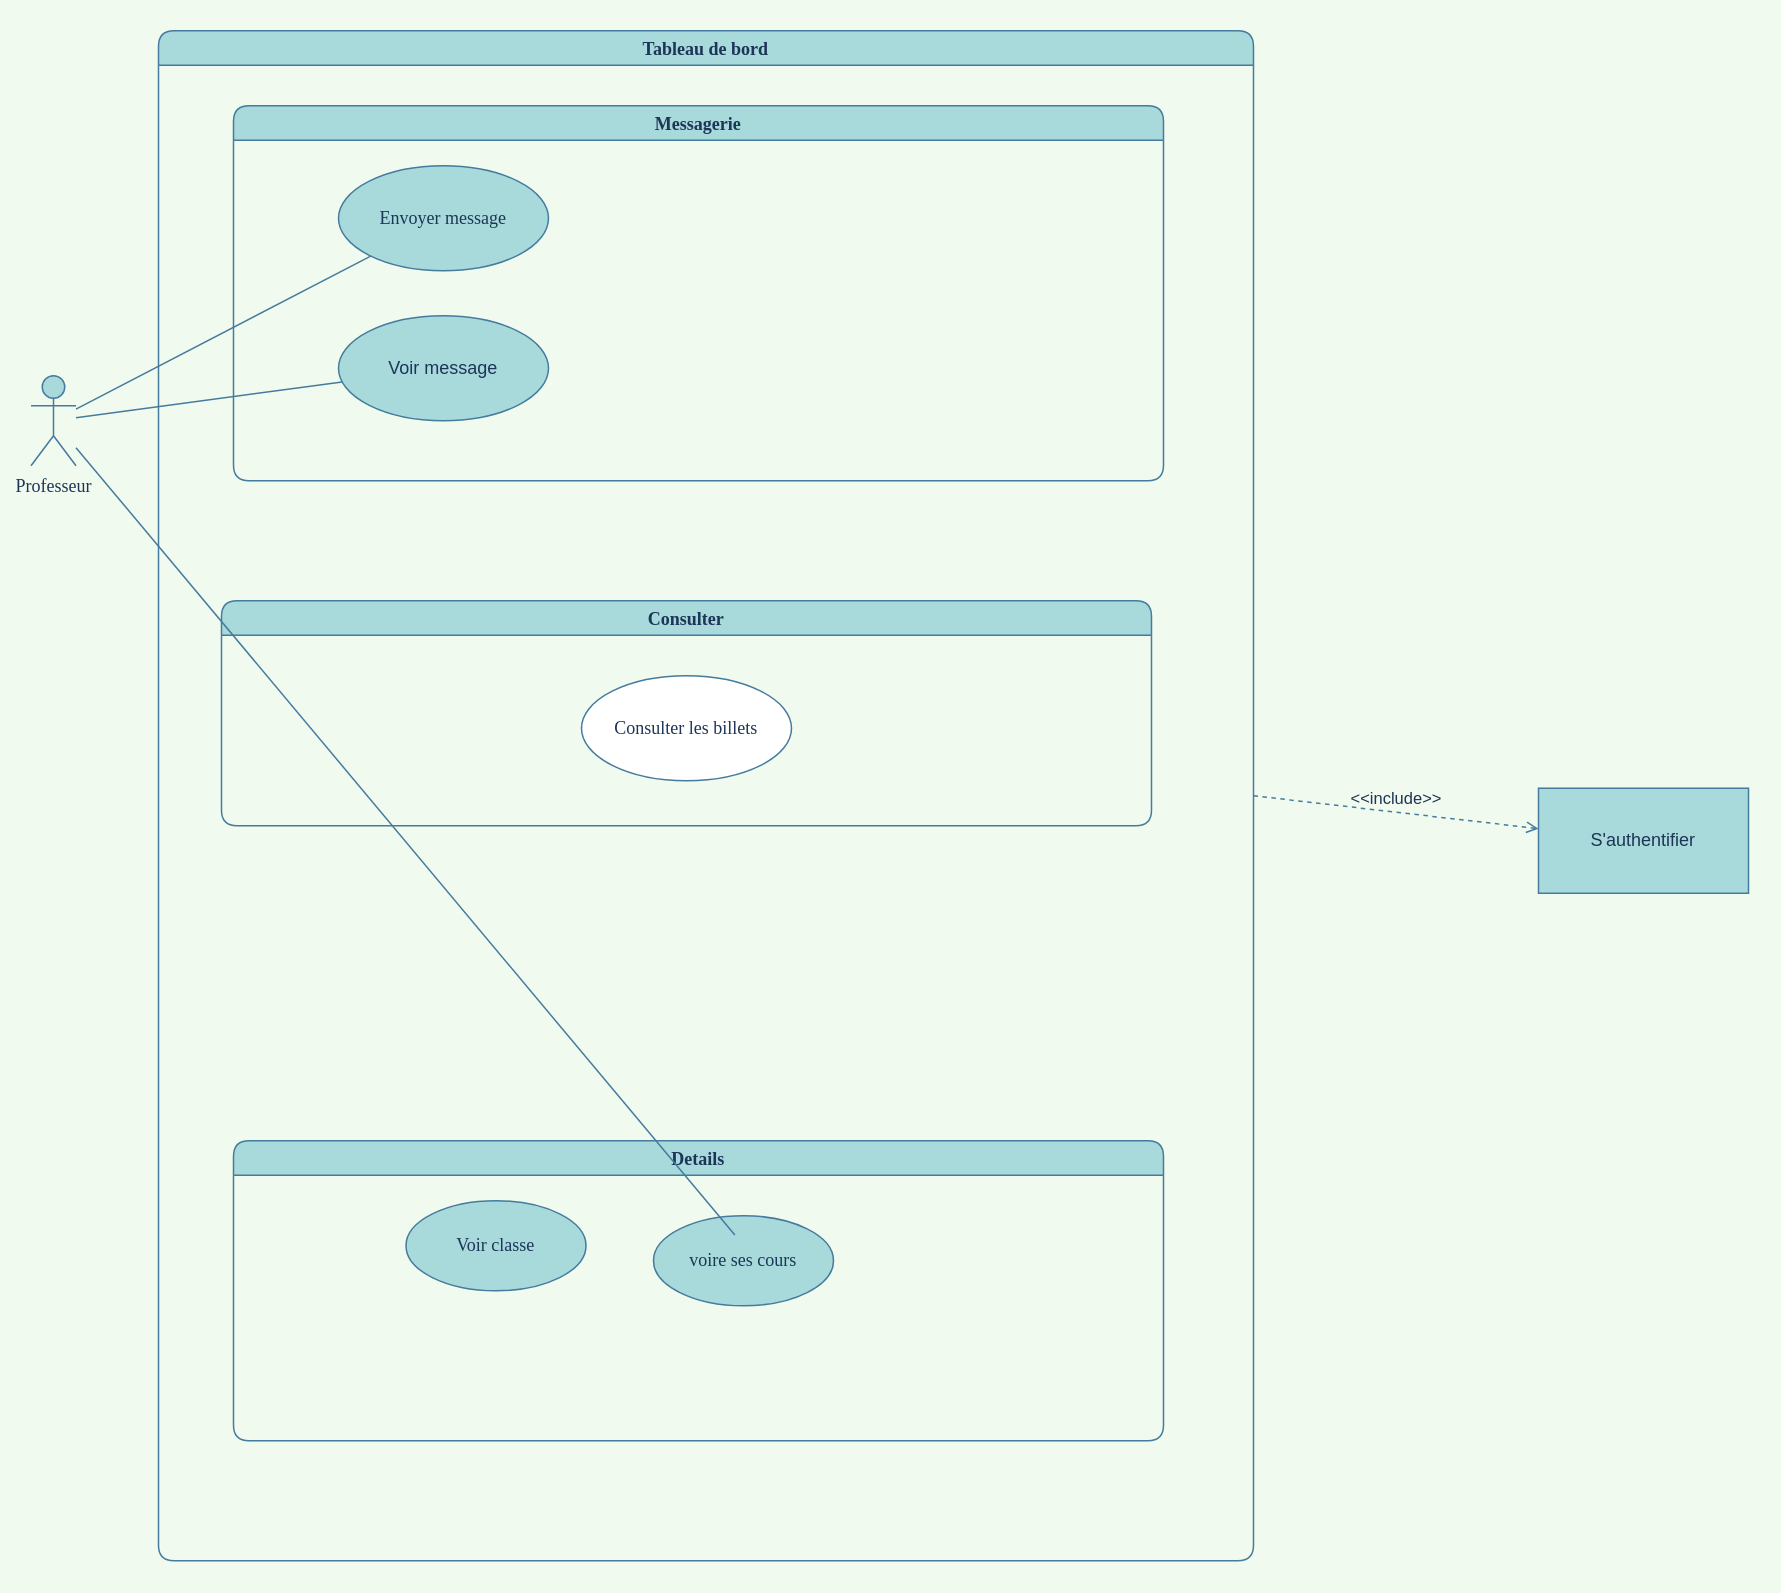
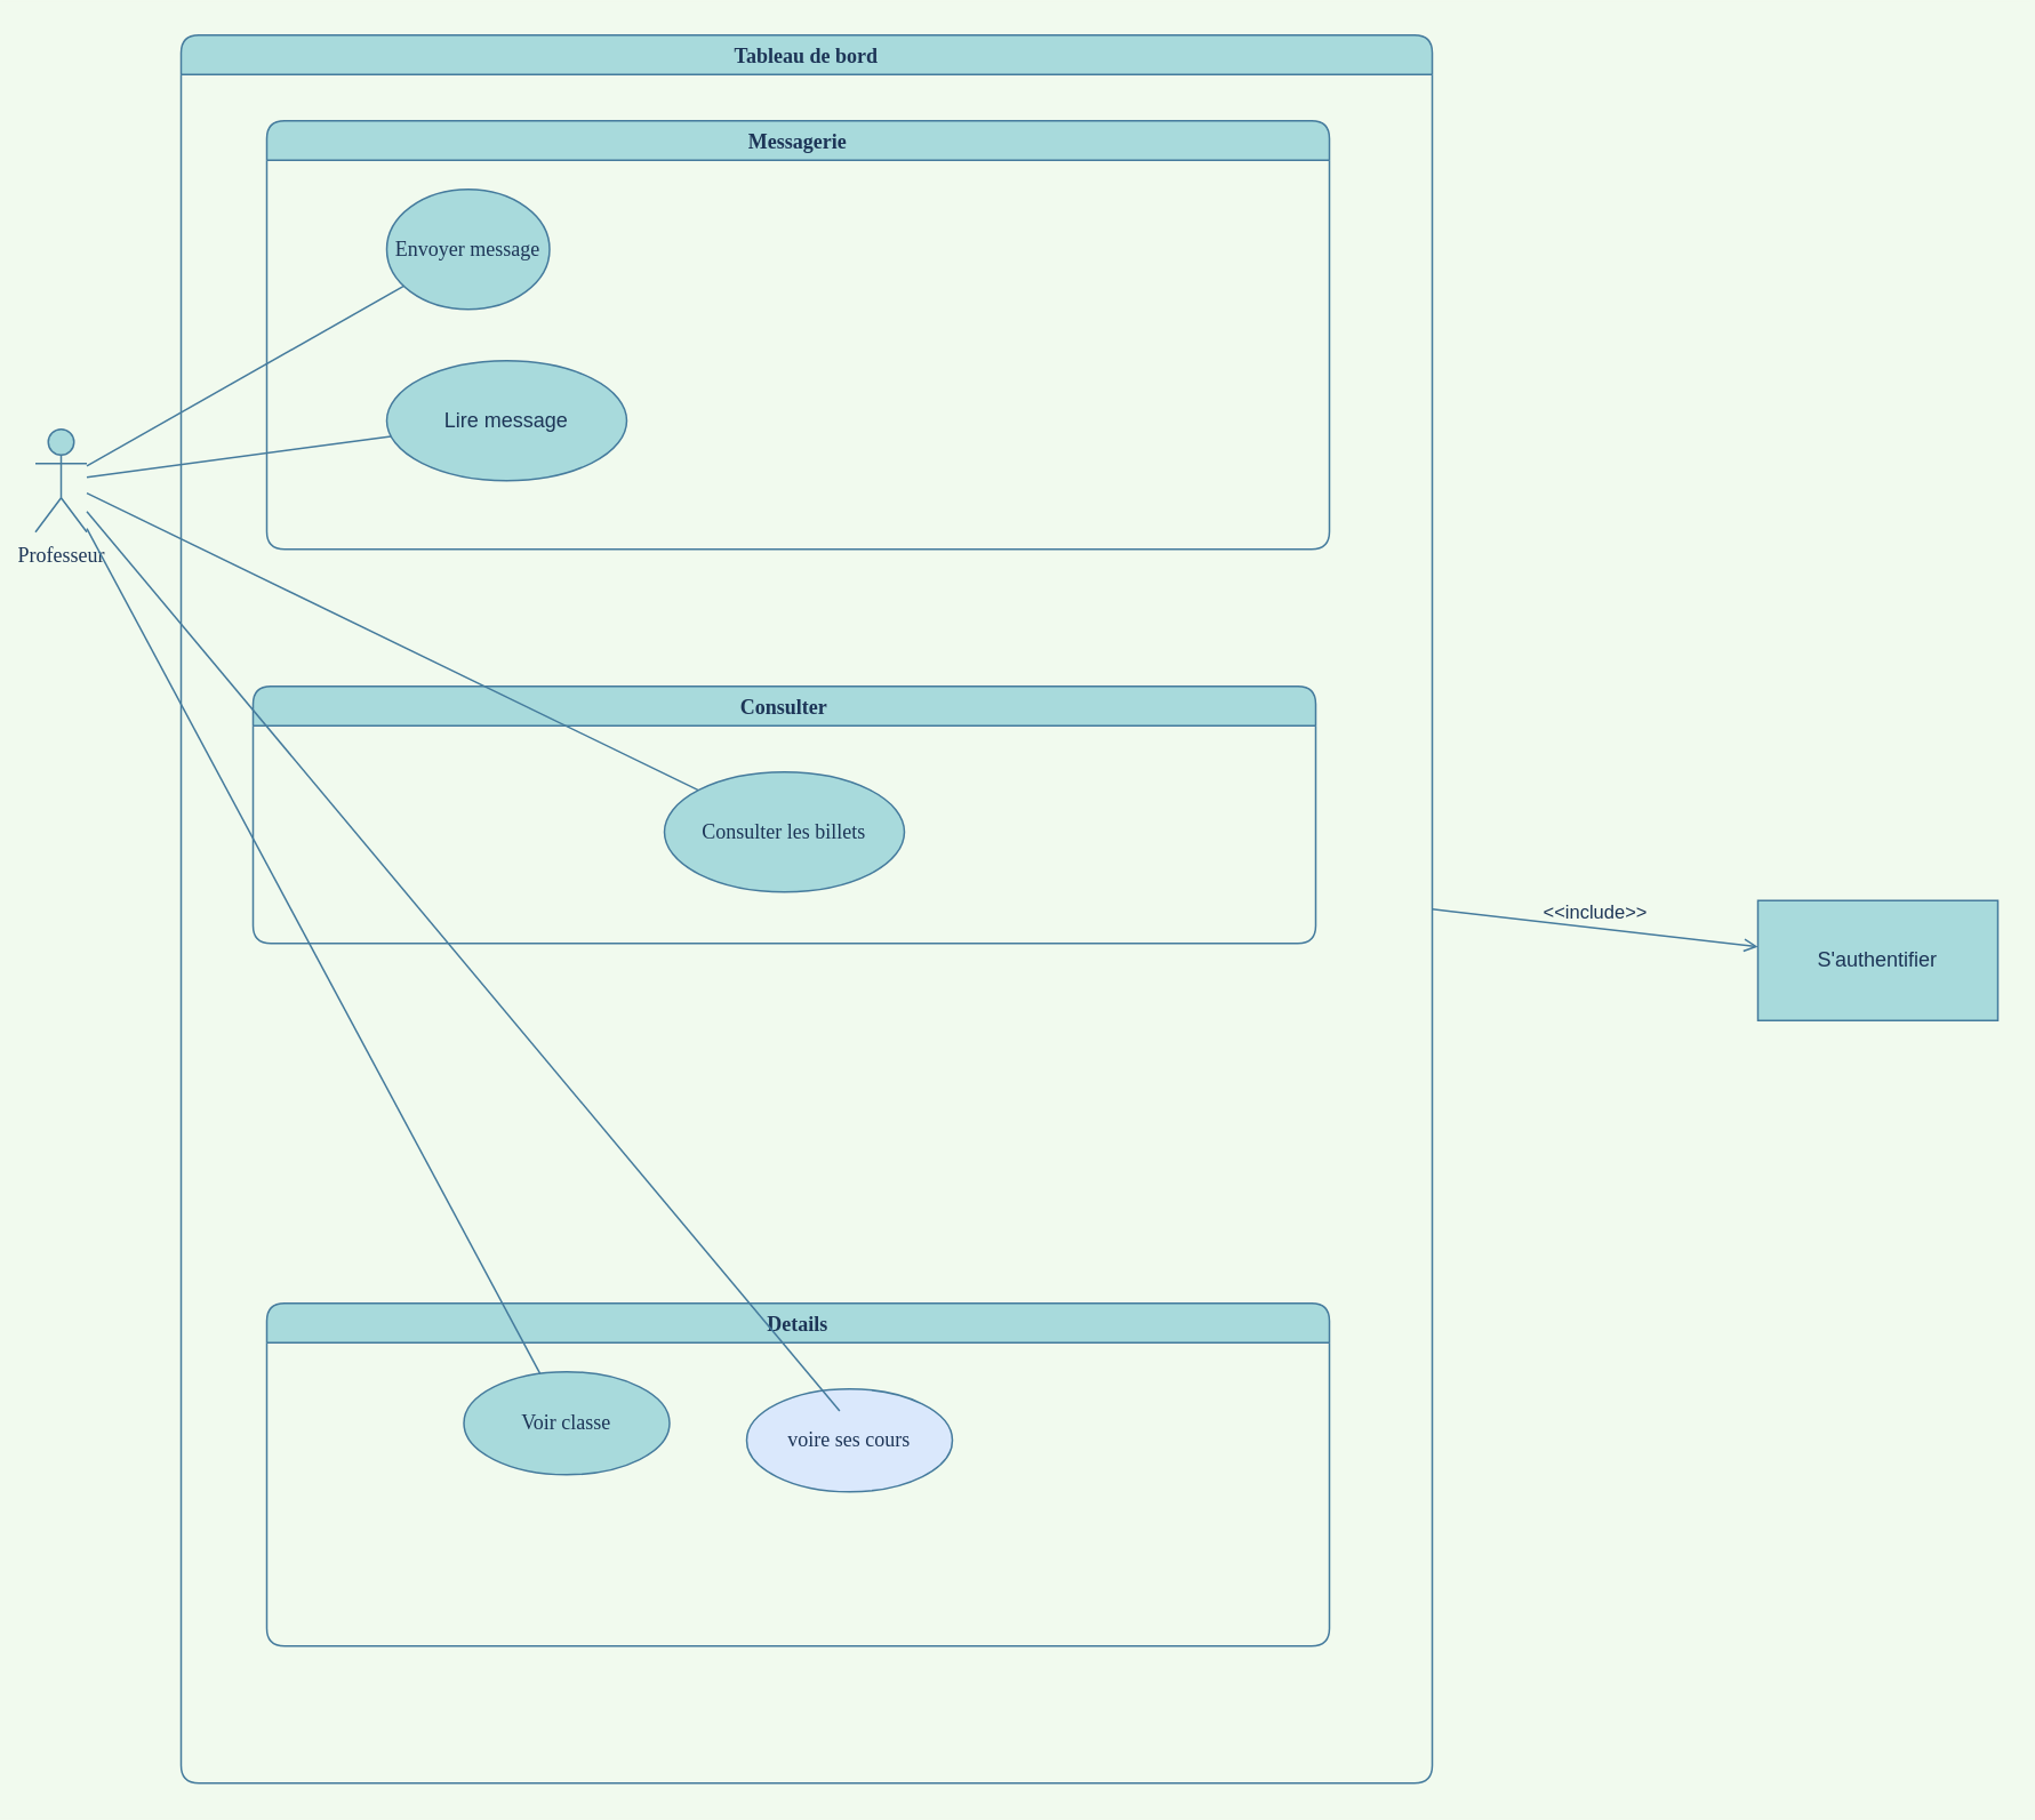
  <mxCell id="0" />
  <mxCell id="1" parent="0" />
  <mxCell id="2" value="&lt;div&gt;Professeur&lt;/div&gt;&lt;div&gt;&lt;br&gt;&lt;/div&gt;" style="shape=umlActor;verticalLabelPosition=bottom;verticalAlign=top;html=1;fontFamily=Tahoma;rounded=1;fillColor=#A8DADC;strokeColor=#457B9D;fontColor=#1D3557;" vertex="1" parent="1"><mxGeometry x="20" y="250" width="30" height="60" as="geometry" /></mxCell>
  <mxCell id="3" value="Tableau de bord" style="swimlane;fontFamily=Tahoma;rounded=1;fillColor=#A8DADC;strokeColor=#457B9D;fontColor=#1D3557;" vertex="1" parent="1"><mxGeometry x="105" y="20" width="730" height="1020" as="geometry"><mxRectangle x="190" y="220" width="90" height="30" as="alternateBounds" /></mxGeometry></mxCell>
  <mxCell id="4" value="Messagerie" style="swimlane;startSize=23;fontFamily=Tahoma;rounded=1;fillColor=#A8DADC;strokeColor=#457B9D;fontColor=#1D3557;" vertex="1" parent="3"><mxGeometry x="50" y="50" width="620" height="250" as="geometry" /></mxCell>
- <mxCell id="5" value="Envoyer message" style="ellipse;whiteSpace=wrap;html=1;fontFamily=Tahoma;rounded=1;fillColor=#A8DADC;strokeColor=#457B9D;fontColor=#1D3557;" vertex="1" parent="4"><mxGeometry x="70" y="40" width="140" height="70" as="geometry" /></mxCell>
- <mxCell id="6" value="&lt;div&gt;Voir message&lt;/div&gt;" style="ellipse;whiteSpace=wrap;html=1;rounded=1;fillColor=#A8DADC;strokeColor=#457B9D;fontColor=#1D3557;" vertex="1" parent="4"><mxGeometry x="70" y="140" width="140" height="70" as="geometry" /></mxCell>
+ <mxCell id="5" value="Envoyer message" style="ellipse;whiteSpace=wrap;html=1;fontFamily=Tahoma;rounded=1;fillColor=#A8DADC;strokeColor=#457B9D;fontColor=#1D3557;" vertex="1" parent="4"><mxGeometry x="70" y="40" width="95" height="70" as="geometry" /></mxCell>
+ <mxCell id="6" value="&lt;div&gt;Lire message&lt;/div&gt;" style="ellipse;whiteSpace=wrap;html=1;rounded=1;fillColor=#A8DADC;strokeColor=#457B9D;fontColor=#1D3557;" vertex="1" parent="4"><mxGeometry x="70" y="140" width="140" height="70" as="geometry" /></mxCell>
  <mxCell id="7" value="Consulter" style="swimlane;fontFamily=Tahoma;rounded=1;fillColor=#A8DADC;strokeColor=#457B9D;fontColor=#1D3557;" vertex="1" parent="3"><mxGeometry x="42" y="380" width="620" height="150" as="geometry" /></mxCell>
- <mxCell id="8" value="&lt;div&gt;Consulter les billets&lt;/div&gt;" style="ellipse;whiteSpace=wrap;html=1;fontFamily=Tahoma;rounded=1;fillColor=#ffffff;strokeColor=#457B9D;fontColor=#1D3557;" vertex="1" parent="7"><mxGeometry x="240" y="50" width="140" height="70" as="geometry" /></mxCell>
+ <mxCell id="8" value="&lt;div&gt;Consulter les billets&lt;/div&gt;" style="ellipse;whiteSpace=wrap;html=1;fontFamily=Tahoma;rounded=1;fillColor=#A8DADC;strokeColor=#457B9D;fontColor=#1D3557;" vertex="1" parent="7"><mxGeometry x="240" y="50" width="140" height="70" as="geometry" /></mxCell>
  <mxCell id="9" value="Details" style="swimlane;fontFamily=Tahoma;rounded=1;fillColor=#A8DADC;strokeColor=#457B9D;fontColor=#1D3557;" vertex="1" parent="3"><mxGeometry x="50" y="740" width="620" height="200" as="geometry" /></mxCell>
  <mxCell id="10" value="Voir classe" style="ellipse;whiteSpace=wrap;html=1;fontFamily=Tahoma;rounded=1;fillColor=#A8DADC;strokeColor=#457B9D;fontColor=#1D3557;" vertex="1" parent="9"><mxGeometry x="115" y="40" width="120" height="60" as="geometry" /></mxCell>
- <mxCell id="11" value="voire ses cours" style="ellipse;whiteSpace=wrap;html=1;fontFamily=Tahoma;rounded=1;fillColor=#A8DADC;strokeColor=#457B9D;fontColor=#1D3557;" vertex="1" parent="9"><mxGeometry x="280" y="50" width="120" height="60" as="geometry" /></mxCell>
+ <mxCell id="11" value="voire ses cours" style="ellipse;whiteSpace=wrap;html=1;fontFamily=Tahoma;rounded=1;fillColor=#dae8fc;strokeColor=#457B9D;fontColor=#1D3557;" vertex="1" parent="9"><mxGeometry x="280" y="50" width="120" height="60" as="geometry" /></mxCell>
  <mxCell id="12" value="" style="endArrow=none;html=1;rounded=1;labelBackgroundColor=#F1FAEE;strokeColor=#457B9D;fontColor=#1D3557;" edge="1" parent="1" source="2" target="5"><mxGeometry width="50" height="50" relative="1" as="geometry"><mxPoint x="475" y="380" as="sourcePoint" /><mxPoint x="525" y="330" as="targetPoint" /></mxGeometry></mxCell>
  <mxCell id="13" value="" style="endArrow=none;html=1;rounded=1;labelBackgroundColor=#F1FAEE;strokeColor=#457B9D;fontColor=#1D3557;" edge="1" parent="1" source="2" target="6"><mxGeometry width="50" height="50" relative="1" as="geometry"><mxPoint x="95" y="219.171" as="sourcePoint" /><mxPoint x="285.382" y="208.653" as="targetPoint" /></mxGeometry></mxCell>
- <mxCell id="15" value="&amp;lt;&amp;lt;include&amp;gt;&amp;gt;" style="html=1;verticalAlign=bottom;labelBackgroundColor=none;endArrow=open;endFill=0;dashed=1;rounded=1;exitX=1;exitY=0.5;exitDx=0;exitDy=0;strokeColor=#457B9D;fontColor=#1D3557;" edge="1" parent="1" source="3" target="16"><mxGeometry width="160" relative="1" as="geometry"><mxPoint x="485" y="490" as="sourcePoint" /><mxPoint x="1015" y="560" as="targetPoint" /></mxGeometry></mxCell>
+ <mxCell id="14" value="" style="endArrow=none;html=1;rounded=1;labelBackgroundColor=#F1FAEE;strokeColor=#457B9D;fontColor=#1D3557;" edge="1" parent="1" source="2" target="8"><mxGeometry width="50" height="50" relative="1" as="geometry"><mxPoint x="60.151" y="390" as="sourcePoint" /><mxPoint x="263.33" y="990.49" as="targetPoint" /></mxGeometry></mxCell>
+ <mxCell id="15" value="&amp;lt;&amp;lt;include&amp;gt;&amp;gt;" style="html=1;verticalAlign=bottom;labelBackgroundColor=none;endArrow=open;endFill=0;dashed=0;rounded=1;exitX=1;exitY=0.5;exitDx=0;exitDy=0;strokeColor=#457B9D;fontColor=#1D3557;" edge="1" parent="1" source="3" target="16"><mxGeometry width="160" relative="1" as="geometry"><mxPoint x="485" y="490" as="sourcePoint" /><mxPoint x="1015" y="560" as="targetPoint" /></mxGeometry></mxCell>
  <mxCell id="16" value="S'authentifier" style="whiteSpace=wrap;html=1;fillColor=#A8DADC;strokeColor=#457B9D;fontColor=#1D3557;rounded=0;" vertex="1" parent="1"><mxGeometry x="1025" y="525" width="140" height="70" as="geometry" /></mxCell>
+ <mxCell id="17" value="" style="endArrow=none;html=1;rounded=1;labelBackgroundColor=#F1FAEE;strokeColor=#457B9D;fontColor=#1D3557;" edge="1" parent="1" source="2" target="10"><mxGeometry width="50" height="50" relative="1" as="geometry"><mxPoint x="65" y="390" as="sourcePoint" /><mxPoint x="268.023" y="796.045" as="targetPoint" /></mxGeometry></mxCell>
  <mxCell id="18" value="" style="endArrow=none;html=1;rounded=1;labelBackgroundColor=#F1FAEE;strokeColor=#457B9D;fontColor=#1D3557;" edge="1" parent="1" source="2"><mxGeometry width="50" height="50" relative="1" as="geometry"><mxPoint x="75" y="400" as="sourcePoint" /><mxPoint x="489.257" y="822.902" as="targetPoint" /></mxGeometry></mxCell>
